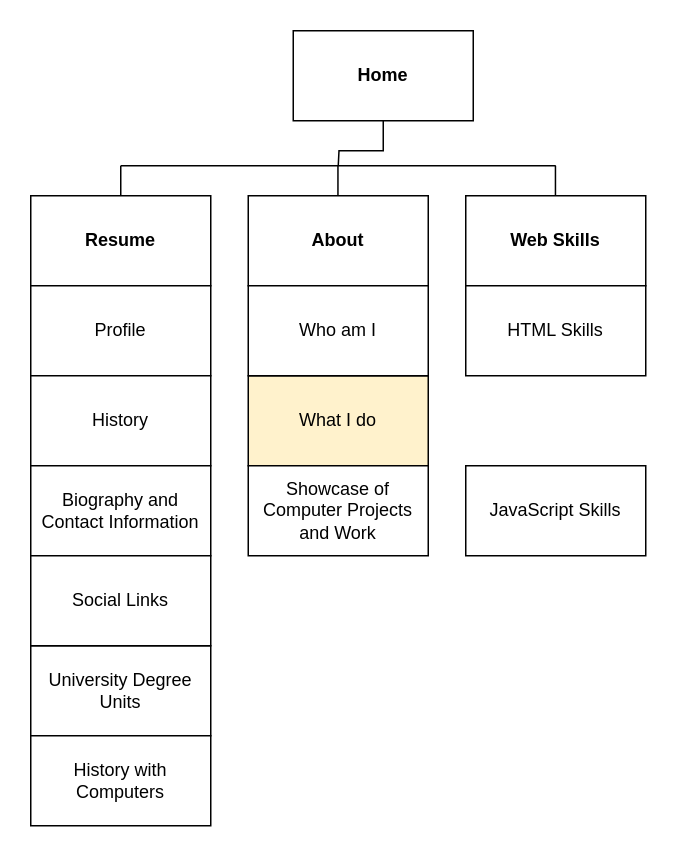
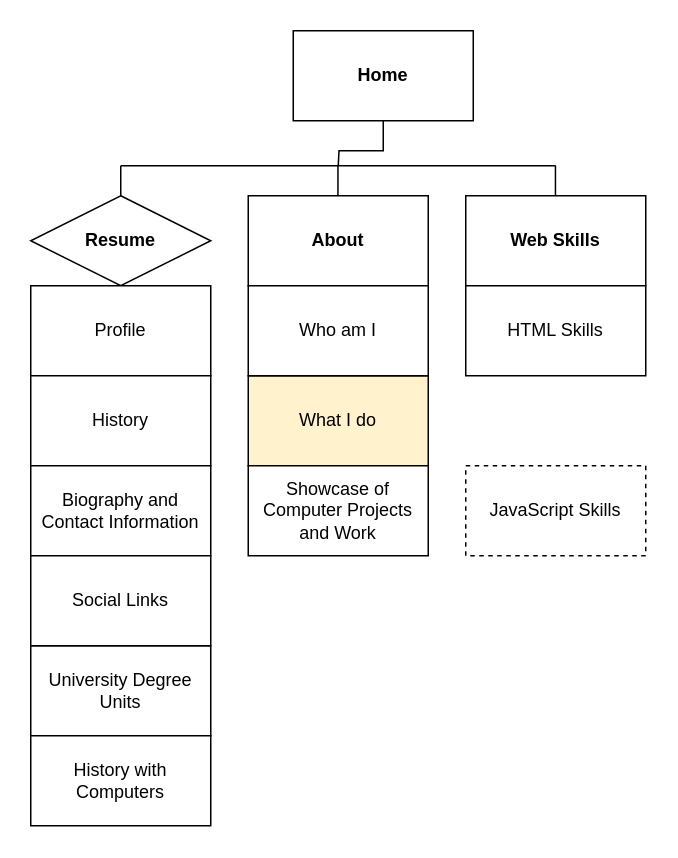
  <mxCell id="0" />
  <mxCell id="1" parent="0" />
  <mxCell id="2" style="edgeStyle=orthogonalEdgeStyle;rounded=0;orthogonalLoop=1;jettySize=auto;html=1;horizontal=1;endArrow=none;endFill=0;" parent="1" source="3" edge="1"><mxGeometry relative="1" as="geometry"><mxPoint x="225" y="110" as="targetPoint" /></mxGeometry></mxCell>
  <mxCell id="3" value="Home" style="rounded=0;whiteSpace=wrap;html=1;fontStyle=1" parent="1" vertex="1"><mxGeometry x="195" y="20" width="120" height="60" as="geometry" /></mxCell>
  <mxCell id="4" value="About" style="rounded=0;whiteSpace=wrap;html=1;fontStyle=1" parent="1" vertex="1"><mxGeometry x="165" y="130" width="120" height="60" as="geometry" /></mxCell>
- <mxCell id="5" value="Resume" style="rounded=0;whiteSpace=wrap;html=1;fontStyle=1" parent="1" vertex="1"><mxGeometry x="20" y="130" width="120" height="60" as="geometry" /></mxCell>
+ <mxCell id="5" value="Resume" style="rhombus;whiteSpace=wrap;html=1;fontStyle=1;" parent="1" vertex="1"><mxGeometry x="20" y="130" width="120" height="60" as="geometry" /></mxCell>
  <mxCell id="6" value="Web Skills" style="rounded=0;whiteSpace=wrap;html=1;fontStyle=1" parent="1" vertex="1"><mxGeometry x="310" y="130" width="120" height="60" as="geometry" /></mxCell>
  <mxCell id="7" value="" style="endArrow=none;html=1;rounded=0;" parent="1" edge="1"><mxGeometry width="50" height="50" relative="1" as="geometry"><mxPoint x="80" y="110" as="sourcePoint" /><mxPoint x="370" y="110" as="targetPoint" /></mxGeometry></mxCell>
  <mxCell id="8" value="" style="endArrow=none;html=1;rounded=0;entryX=0.5;entryY=0;entryDx=0;entryDy=0;" parent="1" target="5" edge="1"><mxGeometry width="50" height="50" relative="1" as="geometry"><mxPoint x="80" y="110" as="sourcePoint" /><mxPoint x="130" y="60" as="targetPoint" /></mxGeometry></mxCell>
  <mxCell id="9" value="" style="endArrow=none;html=1;rounded=0;entryX=0.5;entryY=0;entryDx=0;entryDy=0;" parent="1" edge="1"><mxGeometry width="50" height="50" relative="1" as="geometry"><mxPoint x="224.8" y="110" as="sourcePoint" /><mxPoint x="224.8" y="130" as="targetPoint" /></mxGeometry></mxCell>
  <mxCell id="10" value="" style="endArrow=none;html=1;rounded=0;entryX=0.5;entryY=0;entryDx=0;entryDy=0;" parent="1" edge="1"><mxGeometry width="50" height="50" relative="1" as="geometry"><mxPoint x="369.8" y="110" as="sourcePoint" /><mxPoint x="369.8" y="130" as="targetPoint" /></mxGeometry></mxCell>
  <mxCell id="11" value="Profile" style="rounded=0;whiteSpace=wrap;html=1;fontStyle=0" parent="1" vertex="1"><mxGeometry x="20" y="190" width="120" height="60" as="geometry" /></mxCell>
  <mxCell id="12" value="History" style="rounded=0;whiteSpace=wrap;html=1;fontStyle=0" parent="1" vertex="1"><mxGeometry x="20" y="250" width="120" height="60" as="geometry" /></mxCell>
  <mxCell id="13" value="Biography and Contact Information" style="rounded=0;whiteSpace=wrap;html=1;fontStyle=0" parent="1" vertex="1"><mxGeometry x="20" y="310" width="120" height="60" as="geometry" /></mxCell>
  <mxCell id="14" value="University Degree Units" style="rounded=0;whiteSpace=wrap;html=1;fontStyle=0" parent="1" vertex="1"><mxGeometry x="20" y="430" width="120" height="60" as="geometry" /></mxCell>
  <mxCell id="15" value="History with Computers" style="rounded=0;whiteSpace=wrap;html=1;fontStyle=0" parent="1" vertex="1"><mxGeometry x="20" y="490" width="120" height="60" as="geometry" /></mxCell>
  <mxCell id="16" value="Social Links" style="rounded=0;whiteSpace=wrap;html=1;fontStyle=0" parent="1" vertex="1"><mxGeometry x="20" y="370" width="120" height="60" as="geometry" /></mxCell>
  <mxCell id="17" value="What I do" style="rounded=0;whiteSpace=wrap;html=1;fontStyle=0;fillColor=#fff2cc;" vertex="1" parent="1"><mxGeometry x="165" y="250" width="120" height="60" as="geometry" /></mxCell>
  <mxCell id="18" value="Who am I" style="rounded=0;whiteSpace=wrap;html=1;fontStyle=0" vertex="1" parent="1"><mxGeometry x="165" y="190" width="120" height="60" as="geometry" /></mxCell>
  <mxCell id="19" value="Showcase of Computer Projects and Work" style="rounded=0;whiteSpace=wrap;html=1;fontStyle=0" vertex="1" parent="1"><mxGeometry x="165" y="310" width="120" height="60" as="geometry" /></mxCell>
  <mxCell id="20" value="HTML Skills" style="rounded=0;whiteSpace=wrap;html=1;fontStyle=0" vertex="1" parent="1"><mxGeometry x="310" y="190" width="120" height="60" as="geometry" /></mxCell>
- <mxCell id="21" value="JavaScript Skills" style="rounded=0;whiteSpace=wrap;html=1;fontStyle=0" vertex="1" parent="1"><mxGeometry x="310" y="310" width="120" height="60" as="geometry" /></mxCell>
+ <mxCell id="21" value="JavaScript Skills" style="rounded=0;whiteSpace=wrap;html=1;fontStyle=0;dashed=1;" vertex="1" parent="1"><mxGeometry x="310" y="310" width="120" height="60" as="geometry" /></mxCell>
